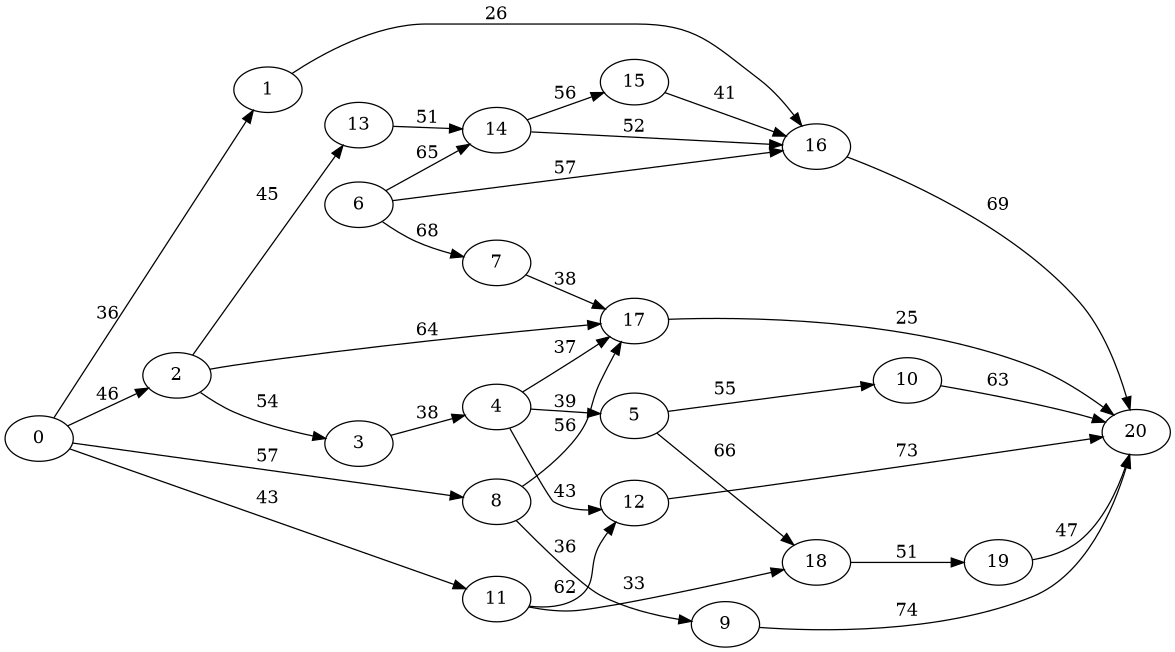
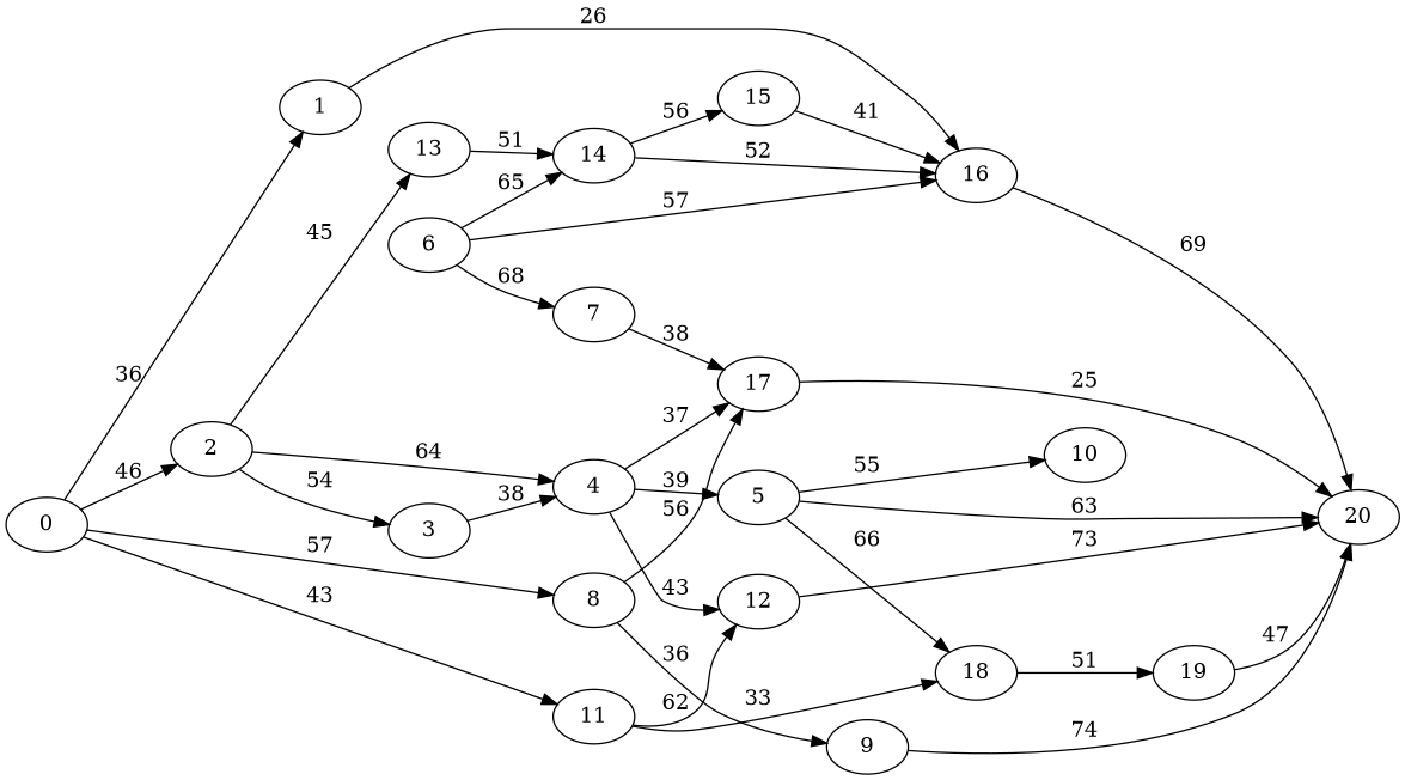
  digraph {
    rankdir=LR
    0
    1
    2
    8
    11
    16
    3
    13
    17
    6
    7
    14
    9
    12
    18
    20
    4
    15
    19
    5
    10
    0 -> 1 [label=36]
    0 -> 2 [label=46]
    0 -> 8 [label=57]
    0 -> 11 [label=43]
    1 -> 16 [label=26]
    2 -> 3 [label=54]
    2 -> 13 [label=45]
-   2 -> 17 [label=64]
+   2 -> 4 [label=64]
    8 -> 17 [label=56]
    8 -> 9 [label=36]
    11 -> 12 [label=62]
    11 -> 18 [label=33]
    16 -> 20 [label=69]
    3 -> 4 [label=38]
    13 -> 14 [label=51]
    17 -> 20 [label=25]
    6 -> 16 [label=57]
    6 -> 7 [label=68]
    6 -> 14 [label=65]
    7 -> 17 [label=38]
    14 -> 16 [label=52]
    14 -> 15 [label=56]
    9 -> 20 [label=74]
    12 -> 20 [label=73]
    18 -> 19 [label=51]
    4 -> 17 [label=37]
    4 -> 12 [label=43]
    4 -> 5 [label=39]
    15 -> 16 [label=41]
    19 -> 20 [label=47]
    5 -> 18 [label=66]
    5 -> 10 [label=55]
-   10 -> 20 [label=63]
+   5 -> 20 [label=63]
  }
